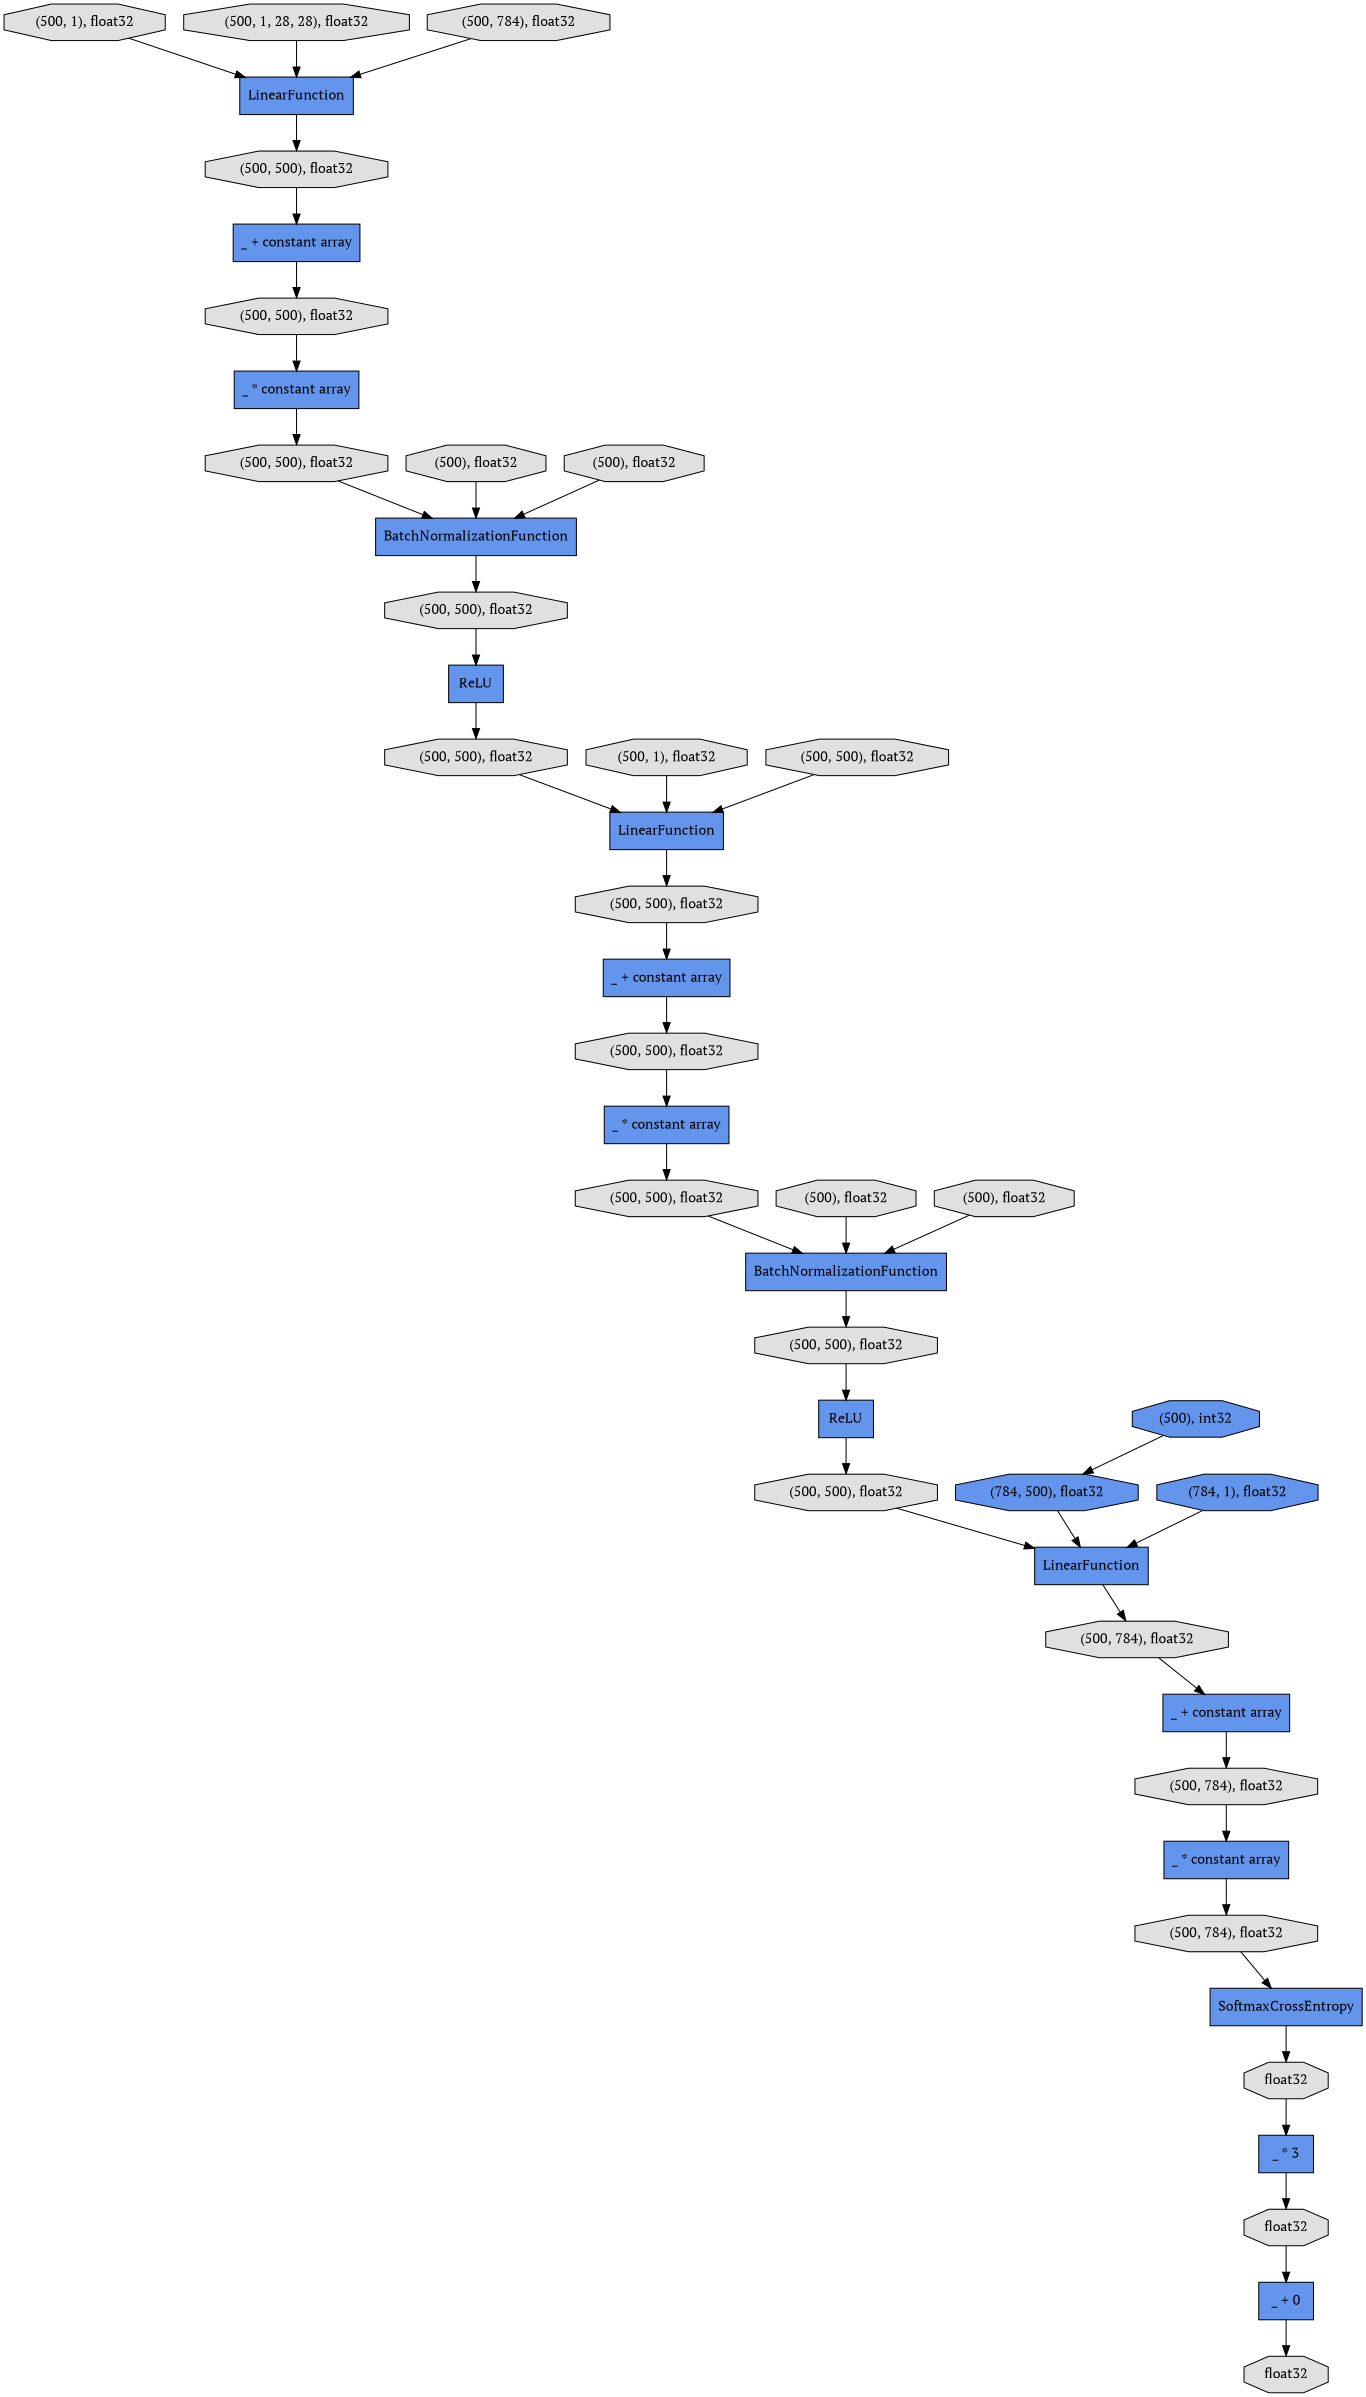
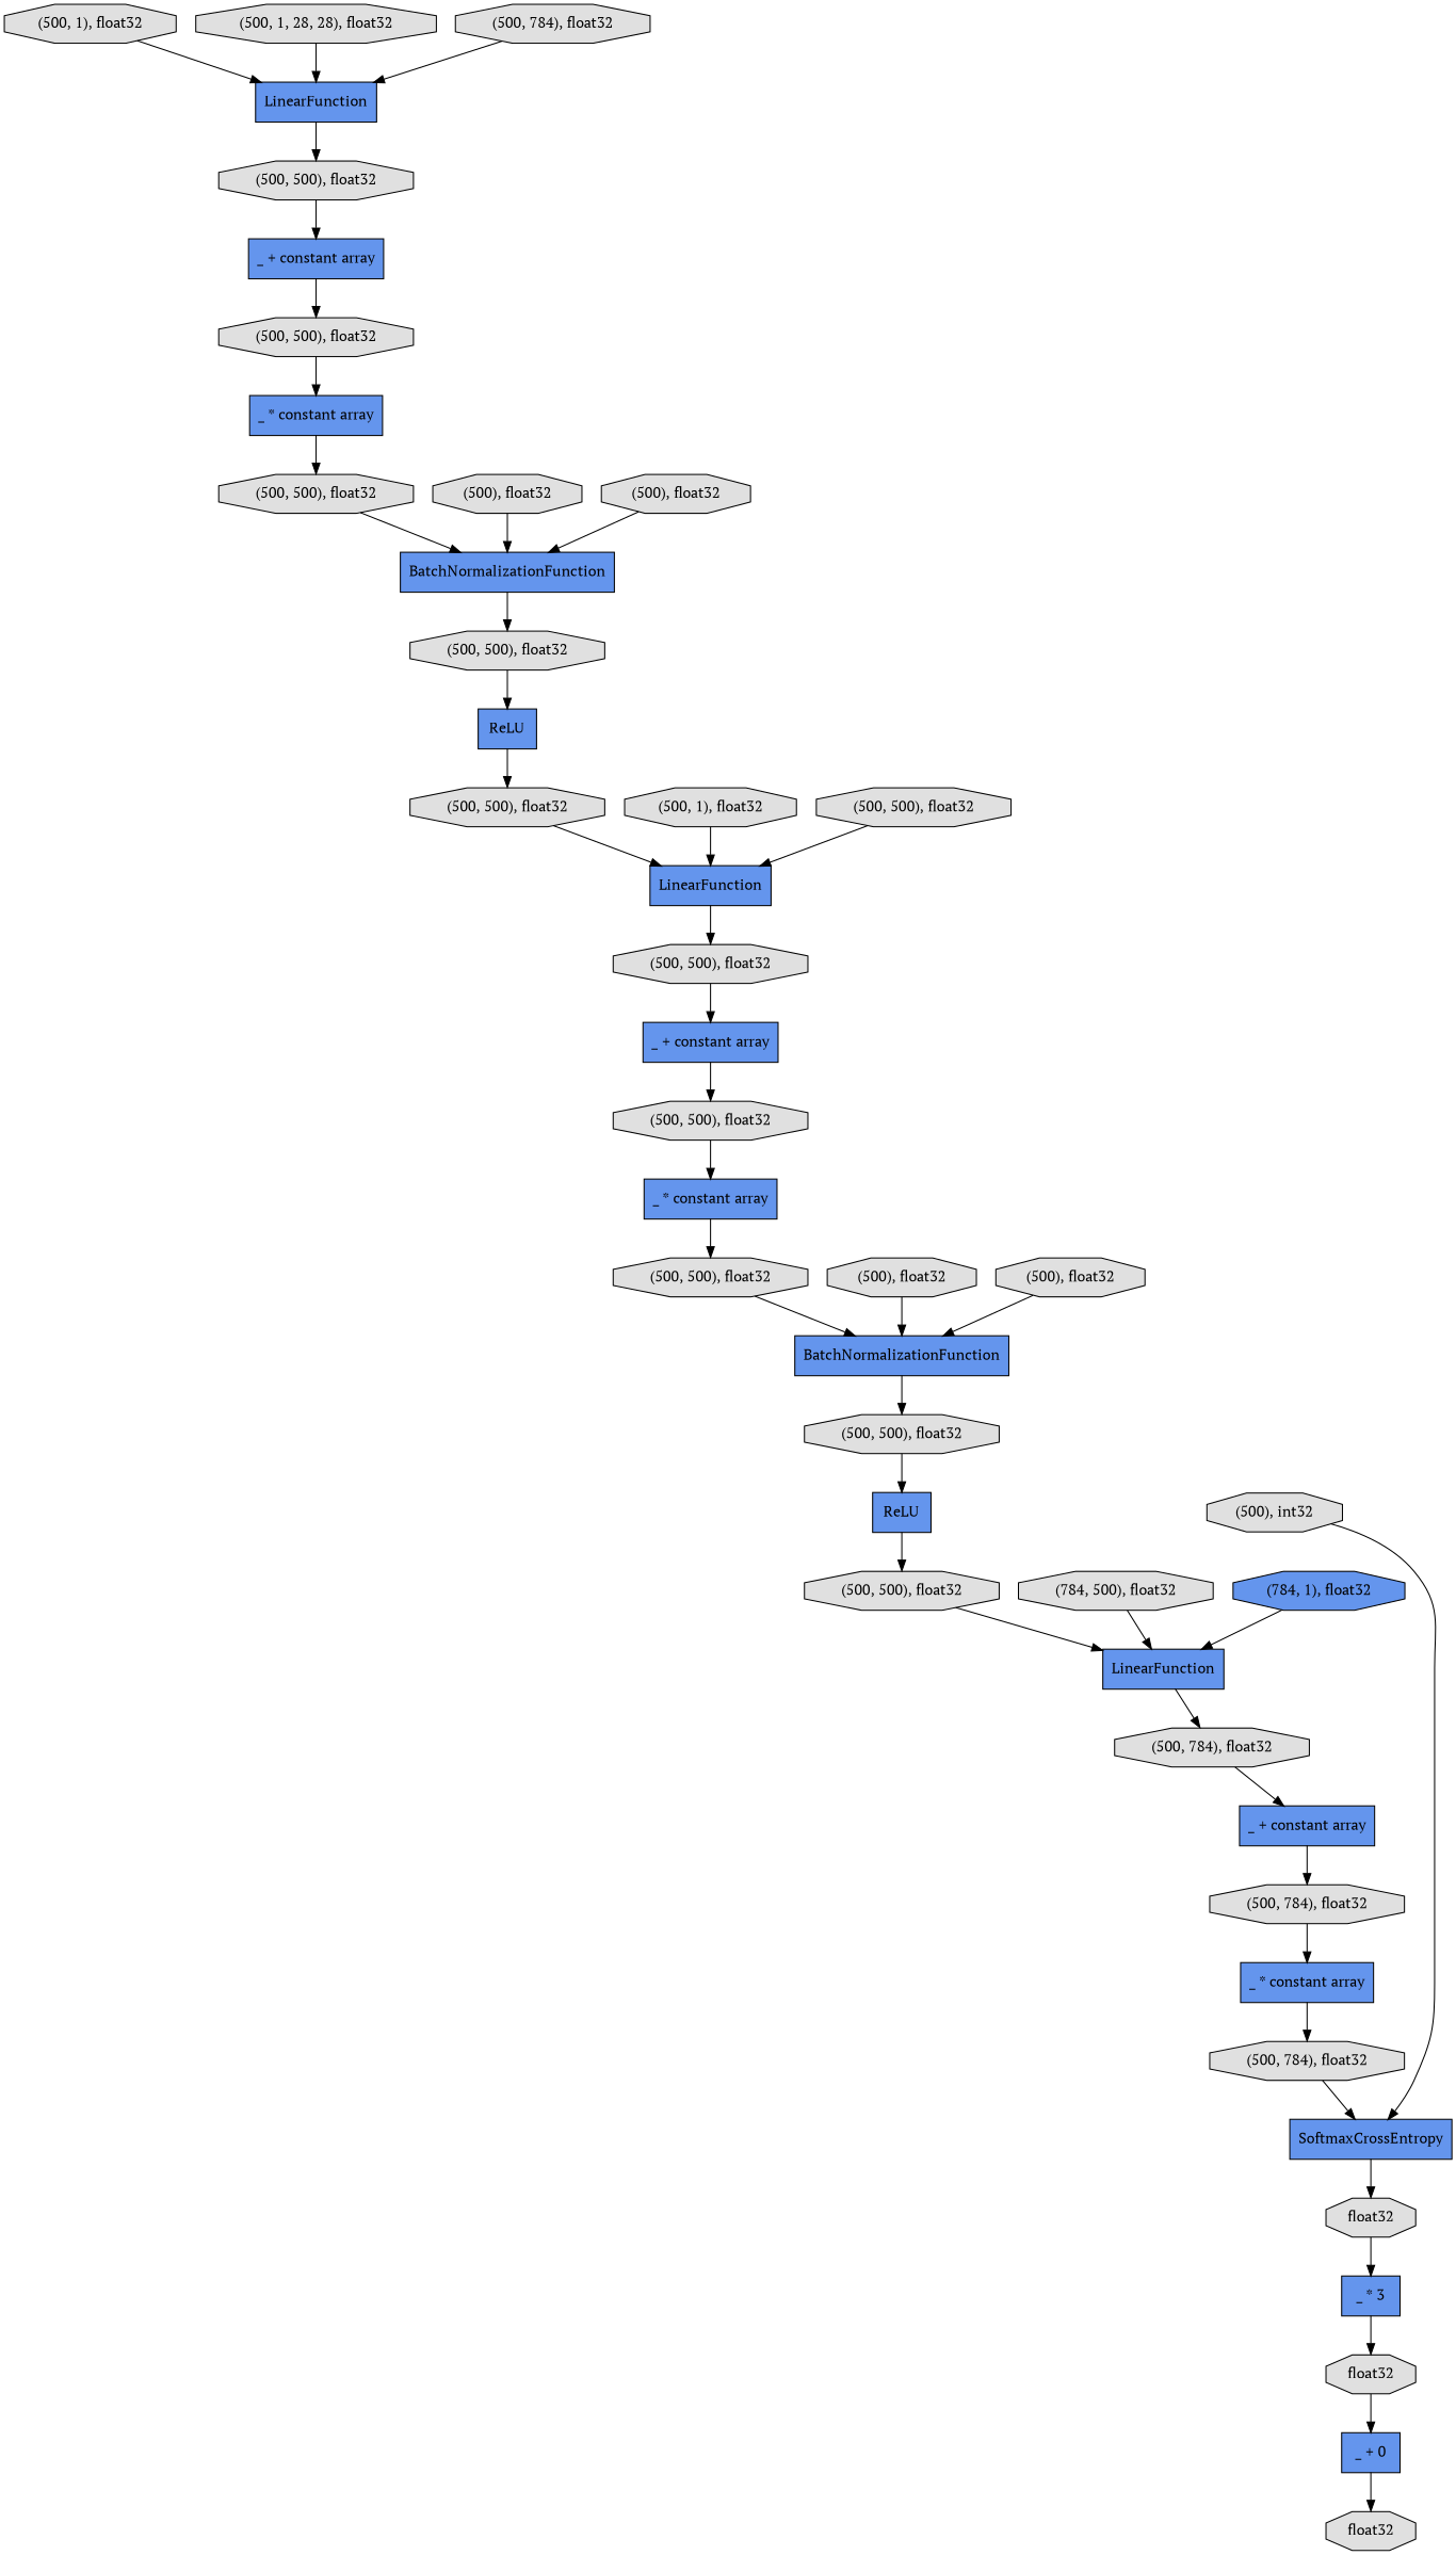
  digraph {
    fontname="PT Serif"
    rankdir=TB
    node [fillcolor="#E0E0E0" fontname="PT Serif" shape=octagon style=filled]
    edge [fontname="PT Serif"]
    n1 [label="(500, 1), float32"]
    n2 [fillcolor="#6495ED" label=LinearFunction shape=record]
    n3 [label="(500, 500), float32"]
    n4 [label="(500, 1), float32"]
    n5 [fillcolor="#6495ED" label=LinearFunction shape=record]
    n6 [label="(500, 500), float32"]
-   n7 [fillcolor="#6495ED" label="(784, 500), float32"]
+   n7 [label="(784, 500), float32"]
    n8 [fillcolor="#6495ED" label=LinearFunction shape=record]
    n9 [label="(500, 784), float32"]
    n10 [label=float32]
    n11 [fillcolor="#6495ED" label="_ * 3" shape=record]
    n12 [label=float32]
    n13 [fillcolor="#6495ED" label="_ + constant array" shape=record]
    n14 [label="(500, 500), float32"]
    n15 [fillcolor="#6495ED" label="_ + 0" shape=record]
    n16 [label=float32]
    n17 [fillcolor="#6495ED" label="_ + constant array" shape=record]
    n18 [label="(500, 500), float32"]
    n19 [fillcolor="#6495ED" label="_ * constant array" shape=record]
    n20 [fillcolor="#6495ED" label="_ * constant array" shape=record]
    n21 [label="(500, 500), float32"]
    n22 [label="(500, 1, 28, 28), float32"]
-   n23 [fillcolor="#6495ED" label="(500), int32"]
+   n23 [label="(500), int32"]
    n24 [fillcolor="#6495ED" label=SoftmaxCrossEntropy shape=record]
    n25 [label="(500, 500), float32"]
    n26 [label="(500), float32"]
    n27 [fillcolor="#6495ED" label=BatchNormalizationFunction shape=record]
    n28 [label="(500, 500), float32"]
    n29 [fillcolor="#6495ED" label=ReLU shape=record]
    n30 [fillcolor="#6495ED" label=BatchNormalizationFunction shape=record]
    n31 [label="(500, 500), float32"]
    n32 [fillcolor="#6495ED" label=ReLU shape=record]
    n33 [label="(500, 500), float32"]
    n34 [fillcolor="#6495ED" label="_ + constant array" shape=record]
    n35 [label="(500, 784), float32"]
    n36 [fillcolor="#6495ED" label="_ * constant array" shape=record]
    n37 [label="(500, 500), float32"]
    n38 [label="(500, 784), float32"]
    n39 [label="(500), float32"]
    n40 [label="(500), float32"]
    n41 [fillcolor="#6495ED" label="(784, 1), float32"]
    n42 [label="(500), float32"]
    n43 [label="(500, 500), float32"]
    n44 [label="(500, 784), float32"]
    n1 -> n2
    n2 -> n3
    n3 -> n13
    n4 -> n5
    n5 -> n6
    n6 -> n17
    n7 -> n8
    n8 -> n9
    n9 -> n34
    n10 -> n11
    n11 -> n12
    n12 -> n15
    n13 -> n14
    n14 -> n20
    n15 -> n16
    n17 -> n18
    n18 -> n19
    n19 -> n25
    n20 -> n21
    n21 -> n30
    n22 -> n2
-   n23 -> n7
+   n23 -> n24
    n24 -> n10
    n25 -> n27
    n26 -> n27
    n27 -> n28
    n28 -> n29
    n29 -> n33
    n30 -> n31
    n31 -> n32
    n32 -> n37
    n33 -> n8
    n34 -> n35
    n35 -> n36
    n36 -> n38
    n37 -> n5
    n38 -> n24
    n39 -> n30
    n40 -> n30
    n41 -> n8
    n42 -> n27
    n43 -> n5
    n44 -> n2
  }
